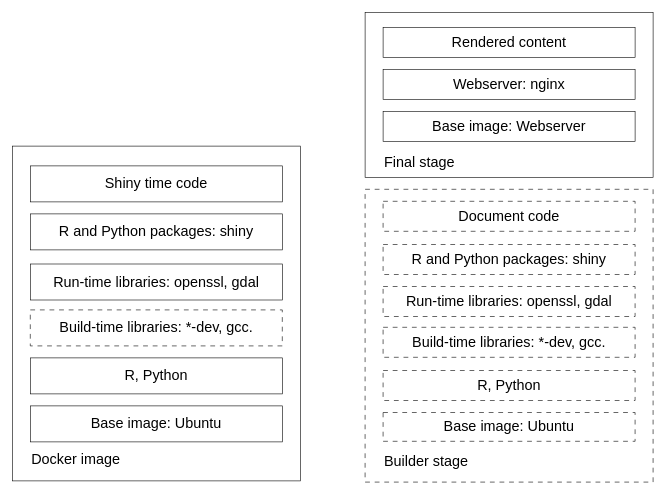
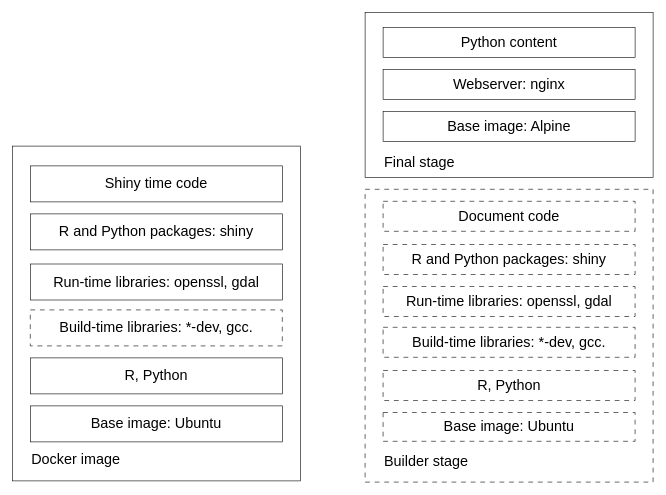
  <mxCell id="0" />
  <mxCell id="1" parent="0" />
  <mxCell id="2" value="" style="rounded=0;whiteSpace=wrap;html=1;fillColor=none;" vertex="1" parent="1"><mxGeometry x="608" y="20" width="480" height="275" as="geometry" /></mxCell>
  <mxCell id="3" value="" style="rounded=0;whiteSpace=wrap;html=1;fillColor=none;" vertex="1" parent="1"><mxGeometry x="20" y="243" width="480" height="558" as="geometry" /></mxCell>
  <mxCell id="4" value="&lt;font style=&quot;font-size: 24px;&quot;&gt;Base image: Ubuntu&lt;br&gt;&lt;/font&gt;" style="rounded=0;whiteSpace=wrap;html=1;" vertex="1" parent="1"><mxGeometry x="50" y="676" width="420" height="60" as="geometry" /></mxCell>
  <mxCell id="5" value="&lt;font style=&quot;font-size: 24px;&quot;&gt;R, Python&lt;br&gt;&lt;/font&gt;" style="rounded=0;whiteSpace=wrap;html=1;" vertex="1" parent="1"><mxGeometry x="50" y="596" width="420" height="60" as="geometry" /></mxCell>
  <mxCell id="6" value="&lt;font style=&quot;font-size: 24px;&quot;&gt;Build-time libraries: *-dev, gcc.&lt;br&gt;&lt;/font&gt;" style="rounded=0;whiteSpace=wrap;html=1;dashed=1;dashPattern=8 8;" vertex="1" parent="1"><mxGeometry x="50" y="516" width="420" height="60" as="geometry" /></mxCell>
  <mxCell id="7" value="&lt;font style=&quot;font-size: 24px;&quot;&gt;Run-time libraries: openssl, gdal&lt;br&gt;&lt;/font&gt;" style="rounded=0;whiteSpace=wrap;html=1;" vertex="1" parent="1"><mxGeometry x="50" y="439.5" width="420" height="60" as="geometry" /></mxCell>
  <mxCell id="8" value="&lt;font style=&quot;font-size: 24px;&quot;&gt;R and Python packages: shiny&lt;br&gt;&lt;/font&gt;" style="rounded=0;whiteSpace=wrap;html=1;" vertex="1" parent="1"><mxGeometry x="50" y="356" width="420" height="60" as="geometry" /></mxCell>
  <mxCell id="9" value="&lt;font style=&quot;font-size: 24px;&quot;&gt;Shiny time code&lt;br&gt;&lt;/font&gt;" style="rounded=0;whiteSpace=wrap;html=1;" vertex="1" parent="1"><mxGeometry x="50" y="276" width="420" height="60" as="geometry" /></mxCell>
  <mxCell id="10" value="&lt;div align=&quot;left&quot;&gt;&lt;font style=&quot;font-size: 24px;&quot;&gt;Docker image&lt;/font&gt;&lt;/div&gt;" style="text;html=1;align=left;verticalAlign=middle;whiteSpace=wrap;rounded=0;" vertex="1" parent="1"><mxGeometry x="50" y="751" width="220" height="30" as="geometry" /></mxCell>
  <mxCell id="11" value="" style="rounded=0;whiteSpace=wrap;html=1;fillColor=none;dashed=1;dashPattern=8 8;" vertex="1" parent="1"><mxGeometry x="608" y="315" width="480" height="488" as="geometry" /></mxCell>
  <mxCell id="12" value="&lt;font style=&quot;font-size: 24px;&quot;&gt;Base image: Ubuntu&lt;br&gt;&lt;/font&gt;" style="rounded=0;whiteSpace=wrap;html=1;dashed=1;dashPattern=8 8;" vertex="1" parent="1"><mxGeometry x="638" y="687" width="420" height="48" as="geometry" /></mxCell>
  <mxCell id="13" value="&lt;font style=&quot;font-size: 24px;&quot;&gt;R, Python&lt;br&gt;&lt;/font&gt;" style="rounded=0;whiteSpace=wrap;html=1;dashed=1;dashPattern=8 8;" vertex="1" parent="1"><mxGeometry x="638" y="617" width="420" height="50" as="geometry" /></mxCell>
  <mxCell id="14" value="&lt;font style=&quot;font-size: 24px;&quot;&gt;Build-time libraries: *-dev, gcc.&lt;br&gt;&lt;/font&gt;" style="rounded=0;whiteSpace=wrap;html=1;dashed=1;dashPattern=8 8;" vertex="1" parent="1"><mxGeometry x="638" y="545" width="420" height="50" as="geometry" /></mxCell>
  <mxCell id="15" value="&lt;font style=&quot;font-size: 24px;&quot;&gt;Run-time libraries: openssl, gdal&lt;br&gt;&lt;/font&gt;" style="rounded=0;whiteSpace=wrap;html=1;dashed=1;dashPattern=8 8;" vertex="1" parent="1"><mxGeometry x="638" y="477" width="420" height="50" as="geometry" /></mxCell>
  <mxCell id="16" value="&lt;font style=&quot;font-size: 24px;&quot;&gt;R and Python packages: shiny&lt;br&gt;&lt;/font&gt;" style="rounded=0;whiteSpace=wrap;html=1;dashed=1;dashPattern=8 8;" vertex="1" parent="1"><mxGeometry x="638" y="407" width="420" height="50" as="geometry" /></mxCell>
  <mxCell id="17" value="&lt;font style=&quot;font-size: 24px;&quot;&gt;Document code&lt;br&gt;&lt;/font&gt;" style="rounded=0;whiteSpace=wrap;html=1;dashed=1;dashPattern=8 8;" vertex="1" parent="1"><mxGeometry x="638" y="335" width="420" height="50" as="geometry" /></mxCell>
  <mxCell id="18" value="&lt;div align=&quot;left&quot;&gt;&lt;font style=&quot;font-size: 24px;&quot;&gt;Builder stage&lt;/font&gt;&lt;/div&gt;" style="text;html=1;align=left;verticalAlign=middle;whiteSpace=wrap;rounded=0;" vertex="1" parent="1"><mxGeometry x="638" y="753" width="220" height="30" as="geometry" /></mxCell>
- <mxCell id="19" value="&lt;font style=&quot;font-size: 24px;&quot;&gt;Rendered content&lt;br&gt;&lt;/font&gt;" style="rounded=0;whiteSpace=wrap;html=1;" vertex="1" parent="1"><mxGeometry x="638" y="45" width="420" height="50" as="geometry" /></mxCell>
+ <mxCell id="19" value="&lt;font style=&quot;font-size: 24px;&quot;&gt;Python content&lt;br&gt;&lt;/font&gt;" style="rounded=0;whiteSpace=wrap;html=1;" vertex="1" parent="1"><mxGeometry x="638" y="45" width="420" height="50" as="geometry" /></mxCell>
  <mxCell id="20" value="&lt;div align=&quot;left&quot;&gt;&lt;font style=&quot;font-size: 24px;&quot;&gt;Final stage&lt;/font&gt;&lt;/div&gt;" style="text;html=1;align=left;verticalAlign=middle;whiteSpace=wrap;rounded=0;" vertex="1" parent="1"><mxGeometry x="638" y="255" width="220" height="30" as="geometry" /></mxCell>
  <mxCell id="21" value="&lt;font style=&quot;font-size: 24px;&quot;&gt;Webserver: nginx&lt;br&gt;&lt;/font&gt;" style="rounded=0;whiteSpace=wrap;html=1;" vertex="1" parent="1"><mxGeometry x="638" y="115" width="420" height="50" as="geometry" /></mxCell>
- <mxCell id="22" value="&lt;font style=&quot;font-size: 24px;&quot;&gt;Base image: Webserver&lt;br&gt;&lt;/font&gt;" style="rounded=0;whiteSpace=wrap;html=1;" vertex="1" parent="1"><mxGeometry x="638" y="185" width="420" height="50" as="geometry" /></mxCell>
+ <mxCell id="22" value="&lt;font style=&quot;font-size: 24px;&quot;&gt;Base image: Alpine&lt;br&gt;&lt;/font&gt;" style="rounded=0;whiteSpace=wrap;html=1;" vertex="1" parent="1"><mxGeometry x="638" y="185" width="420" height="50" as="geometry" /></mxCell>
